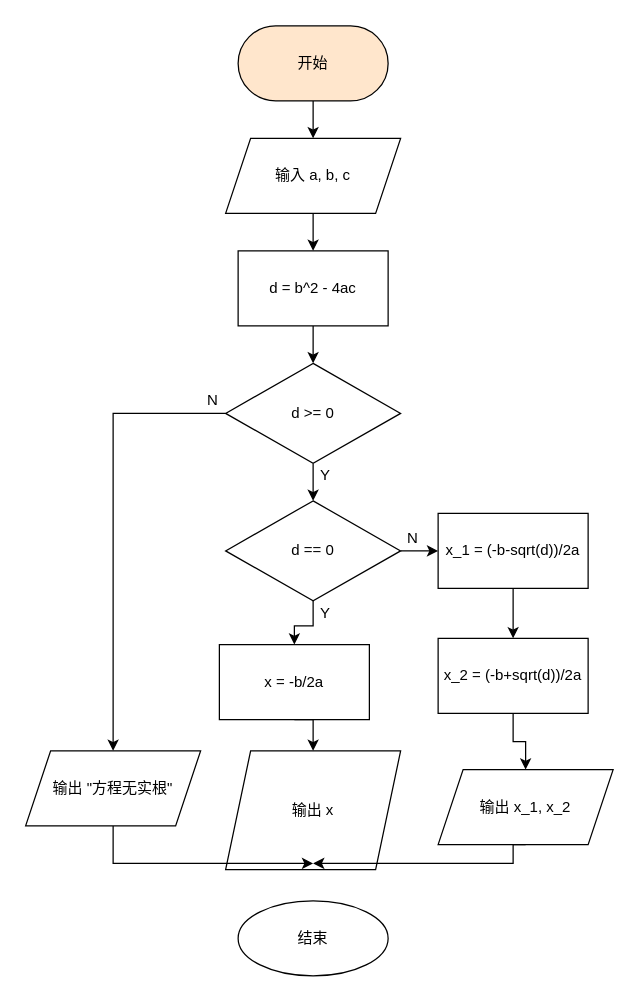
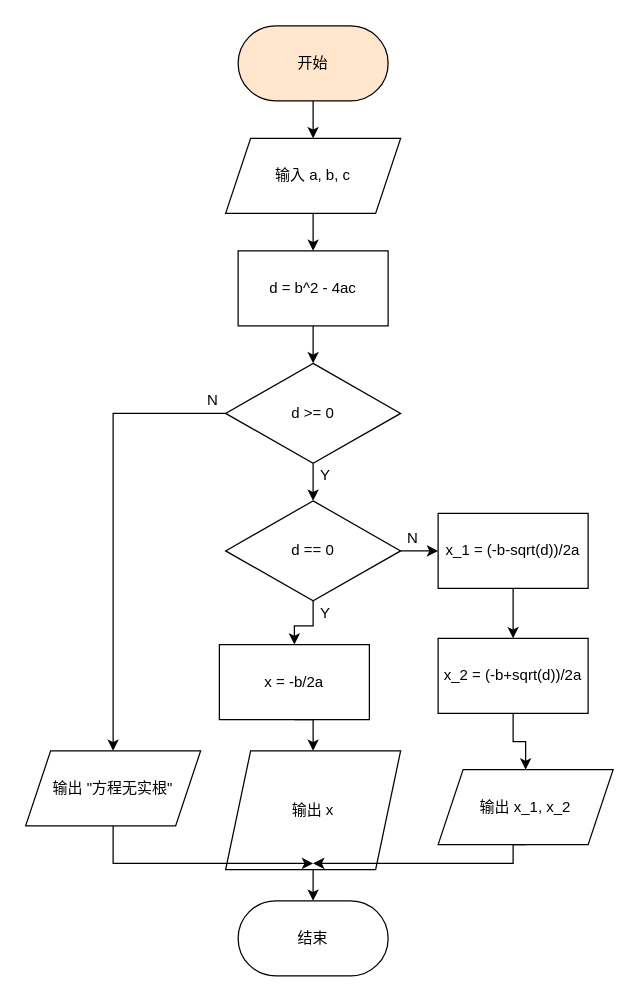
  <mxCell id="0" />
  <mxCell id="1" parent="0" />
  <mxCell id="2" style="edgeStyle=orthogonalEdgeStyle;rounded=0;orthogonalLoop=1;jettySize=auto;html=1;exitX=0.5;exitY=1;exitDx=0;exitDy=0;" edge="1" parent="1" source="3" target="7"><mxGeometry relative="1" as="geometry" /></mxCell>
  <mxCell id="3" value="开始" style="rounded=1;whiteSpace=wrap;html=1;arcSize=50;fillColor=#ffe6cc;" vertex="1" parent="1"><mxGeometry x="190" y="20" width="120" height="60" as="geometry" /></mxCell>
  <mxCell id="4" style="edgeStyle=orthogonalEdgeStyle;rounded=0;orthogonalLoop=1;jettySize=auto;html=1;exitX=0.5;exitY=1;exitDx=0;exitDy=0;" edge="1" parent="1" source="5" target="10"><mxGeometry relative="1" as="geometry" /></mxCell>
  <mxCell id="5" value="&lt;span&gt;d = b^2 - 4ac&lt;/span&gt;" style="rounded=0;whiteSpace=wrap;html=1;" vertex="1" parent="1"><mxGeometry x="190" y="200" width="120" height="60" as="geometry" /></mxCell>
  <mxCell id="6" style="edgeStyle=orthogonalEdgeStyle;rounded=0;orthogonalLoop=1;jettySize=auto;html=1;exitX=0.5;exitY=1;exitDx=0;exitDy=0;entryX=0.5;entryY=0;entryDx=0;entryDy=0;" edge="1" parent="1" source="7" target="5"><mxGeometry relative="1" as="geometry" /></mxCell>
  <mxCell id="7" value="输入 a, b, c" style="shape=parallelogram;perimeter=parallelogramPerimeter;whiteSpace=wrap;html=1;fixedSize=1;" vertex="1" parent="1"><mxGeometry x="180" y="110" width="140" height="60" as="geometry" /></mxCell>
  <mxCell id="8" style="edgeStyle=orthogonalEdgeStyle;rounded=0;orthogonalLoop=1;jettySize=auto;html=1;exitX=0.5;exitY=1;exitDx=0;exitDy=0;entryX=0.5;entryY=0;entryDx=0;entryDy=0;" edge="1" parent="1" source="10" target="13"><mxGeometry relative="1" as="geometry" /></mxCell>
  <mxCell id="9" style="edgeStyle=orthogonalEdgeStyle;rounded=0;orthogonalLoop=1;jettySize=auto;html=1;exitX=0;exitY=0.5;exitDx=0;exitDy=0;entryX=0.5;entryY=0;entryDx=0;entryDy=0;" edge="1" parent="1" source="10" target="25"><mxGeometry relative="1" as="geometry" /></mxCell>
  <mxCell id="10" value="d &amp;gt;= 0" style="rhombus;whiteSpace=wrap;html=1;" vertex="1" parent="1"><mxGeometry x="180" y="290" width="140" height="80" as="geometry" /></mxCell>
  <mxCell id="11" style="edgeStyle=orthogonalEdgeStyle;rounded=0;orthogonalLoop=1;jettySize=auto;html=1;exitX=0.5;exitY=1;exitDx=0;exitDy=0;" edge="1" parent="1" source="13" target="15"><mxGeometry relative="1" as="geometry" /></mxCell>
  <mxCell id="12" style="edgeStyle=orthogonalEdgeStyle;rounded=0;orthogonalLoop=1;jettySize=auto;html=1;exitX=1;exitY=0.5;exitDx=0;exitDy=0;entryX=0;entryY=0.5;entryDx=0;entryDy=0;" edge="1" parent="1" source="13" target="19"><mxGeometry relative="1" as="geometry" /></mxCell>
  <mxCell id="13" value="d == 0" style="rhombus;whiteSpace=wrap;html=1;" vertex="1" parent="1"><mxGeometry x="180" y="400" width="140" height="80" as="geometry" /></mxCell>
  <mxCell id="14" style="edgeStyle=orthogonalEdgeStyle;rounded=0;orthogonalLoop=1;jettySize=auto;html=1;exitX=0.5;exitY=1;exitDx=0;exitDy=0;entryX=0.5;entryY=0;entryDx=0;entryDy=0;" edge="1" parent="1" source="15" target="17"><mxGeometry relative="1" as="geometry" /></mxCell>
  <mxCell id="15" value="x = -b/2a" style="rounded=0;whiteSpace=wrap;html=1;" vertex="1" parent="1"><mxGeometry x="175" y="515" width="120" height="60" as="geometry" /></mxCell>
+ <mxCell id="16" style="edgeStyle=orthogonalEdgeStyle;rounded=0;orthogonalLoop=1;jettySize=auto;html=1;exitX=0.5;exitY=1;exitDx=0;exitDy=0;entryX=0.5;entryY=0;entryDx=0;entryDy=0;" edge="1" parent="1" source="17" target="30"><mxGeometry relative="1" as="geometry"><mxPoint x="250" y="720" as="targetPoint" /></mxGeometry></mxCell>
  <mxCell id="17" value="输出 x" style="shape=parallelogram;perimeter=parallelogramPerimeter;whiteSpace=wrap;html=1;fixedSize=1;" vertex="1" parent="1"><mxGeometry x="180" y="600" width="140" height="95" as="geometry" /></mxCell>
  <mxCell id="18" style="edgeStyle=orthogonalEdgeStyle;rounded=0;orthogonalLoop=1;jettySize=auto;html=1;exitX=0.5;exitY=1;exitDx=0;exitDy=0;" edge="1" parent="1" source="19" target="21"><mxGeometry relative="1" as="geometry" /></mxCell>
  <mxCell id="19" value="x_1 = (-b-sqrt(d))/2a" style="rounded=0;whiteSpace=wrap;html=1;" vertex="1" parent="1"><mxGeometry x="350" y="410" width="120" height="60" as="geometry" /></mxCell>
  <mxCell id="20" style="edgeStyle=orthogonalEdgeStyle;rounded=0;orthogonalLoop=1;jettySize=auto;html=1;exitX=0.5;exitY=1;exitDx=0;exitDy=0;" edge="1" parent="1" source="21" target="23"><mxGeometry relative="1" as="geometry" /></mxCell>
  <mxCell id="21" value="x_2 = (-b+sqrt(d))/2a" style="rounded=0;whiteSpace=wrap;html=1;" vertex="1" parent="1"><mxGeometry x="350" y="510" width="120" height="60" as="geometry" /></mxCell>
  <mxCell id="22" style="edgeStyle=orthogonalEdgeStyle;rounded=0;orthogonalLoop=1;jettySize=auto;html=1;exitX=0.5;exitY=1;exitDx=0;exitDy=0;" edge="1" parent="1" source="23"><mxGeometry relative="1" as="geometry"><mxPoint x="250" y="690" as="targetPoint" /><Array as="points"><mxPoint x="410" y="690" /></Array></mxGeometry></mxCell>
  <mxCell id="23" value="输出 x_1, x_2" style="shape=parallelogram;perimeter=parallelogramPerimeter;whiteSpace=wrap;html=1;fixedSize=1;" vertex="1" parent="1"><mxGeometry x="350" y="615" width="140" height="60" as="geometry" /></mxCell>
  <mxCell id="24" style="edgeStyle=orthogonalEdgeStyle;rounded=0;orthogonalLoop=1;jettySize=auto;html=1;exitX=0.5;exitY=1;exitDx=0;exitDy=0;" edge="1" parent="1" source="25"><mxGeometry relative="1" as="geometry"><mxPoint x="250" y="690" as="targetPoint" /><Array as="points"><mxPoint x="90" y="690" /></Array></mxGeometry></mxCell>
  <mxCell id="25" value="输出 &quot;方程无实根&quot;" style="shape=parallelogram;perimeter=parallelogramPerimeter;whiteSpace=wrap;html=1;fixedSize=1;" vertex="1" parent="1"><mxGeometry x="20" y="600" width="140" height="60" as="geometry" /></mxCell>
  <mxCell id="26" value="Y" style="text;html=1;strokeColor=none;fillColor=none;align=center;verticalAlign=middle;whiteSpace=wrap;rounded=0;" vertex="1" parent="1"><mxGeometry x="240" y="370" width="40" height="20" as="geometry" /></mxCell>
  <mxCell id="27" value="Y" style="text;html=1;strokeColor=none;fillColor=none;align=center;verticalAlign=middle;whiteSpace=wrap;rounded=0;" vertex="1" parent="1"><mxGeometry x="240" y="480" width="40" height="20" as="geometry" /></mxCell>
  <mxCell id="28" value="N" style="text;html=1;strokeColor=none;fillColor=none;align=center;verticalAlign=middle;whiteSpace=wrap;rounded=0;" vertex="1" parent="1"><mxGeometry x="150" y="310" width="40" height="20" as="geometry" /></mxCell>
  <mxCell id="29" value="N" style="text;html=1;strokeColor=none;fillColor=none;align=center;verticalAlign=middle;whiteSpace=wrap;rounded=0;" vertex="1" parent="1"><mxGeometry x="310" y="420" width="40" height="20" as="geometry" /></mxCell>
- <mxCell id="30" value="结束" style="ellipse;whiteSpace=wrap;html=1;arcSize=50;" vertex="1" parent="1"><mxGeometry x="190" y="720" width="120" height="60" as="geometry" /></mxCell>
+ <mxCell id="30" value="结束" style="rounded=1;whiteSpace=wrap;html=1;arcSize=50;" vertex="1" parent="1"><mxGeometry x="190" y="720" width="120" height="60" as="geometry" /></mxCell>
